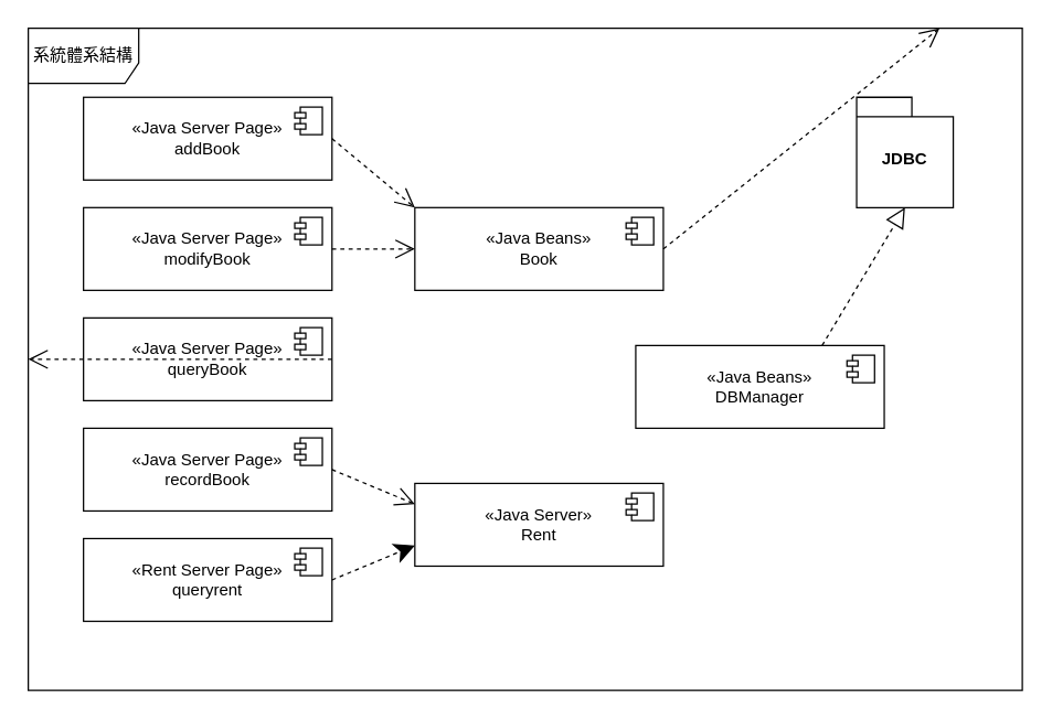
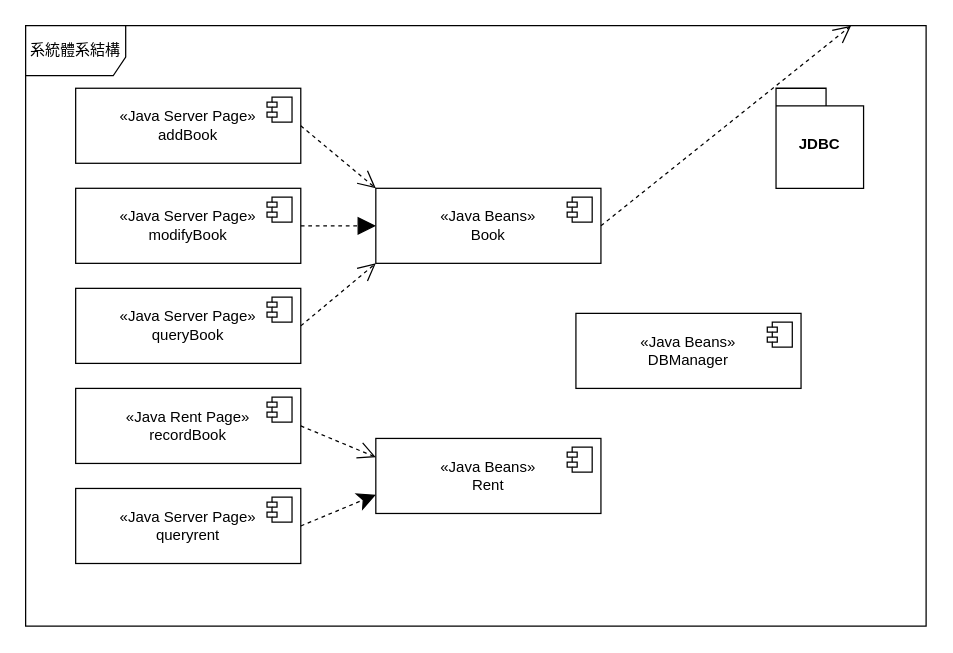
  <mxCell id="0" />
  <mxCell id="1" parent="0" />
  <mxCell id="2" value="«Java Server Page»&lt;br&gt;addBook" style="html=1;dropTarget=0;whiteSpace=wrap;" vertex="1" parent="1"><mxGeometry x="60" y="70" width="180" height="60" as="geometry" /></mxCell>
  <mxCell id="3" value="" style="shape=module;jettyWidth=8;jettyHeight=4;" vertex="1" parent="2"><mxGeometry x="1" width="20" height="20" relative="1" as="geometry"><mxPoint x="-27" y="7" as="offset" /></mxGeometry></mxCell>
  <mxCell id="4" value="系統體系結構" style="shape=umlFrame;whiteSpace=wrap;html=1;pointerEvents=0;width=80;height=40;" vertex="1" parent="1"><mxGeometry x="20" y="20" width="720" height="480" as="geometry" /></mxCell>
  <mxCell id="5" value="«Java Server Page»&lt;br&gt;modifyBook" style="html=1;dropTarget=0;whiteSpace=wrap;" vertex="1" parent="1"><mxGeometry x="60" y="150" width="180" height="60" as="geometry" /></mxCell>
  <mxCell id="6" value="" style="shape=module;jettyWidth=8;jettyHeight=4;" vertex="1" parent="5"><mxGeometry x="1" width="20" height="20" relative="1" as="geometry"><mxPoint x="-27" y="7" as="offset" /></mxGeometry></mxCell>
  <mxCell id="7" value="«Java Server Page»&lt;br&gt;queryBook" style="html=1;dropTarget=0;whiteSpace=wrap;" vertex="1" parent="1"><mxGeometry x="60" y="230" width="180" height="60" as="geometry" /></mxCell>
  <mxCell id="8" value="" style="shape=module;jettyWidth=8;jettyHeight=4;" vertex="1" parent="7"><mxGeometry x="1" width="20" height="20" relative="1" as="geometry"><mxPoint x="-27" y="7" as="offset" /></mxGeometry></mxCell>
- <mxCell id="9" value="«Java Server Page»&lt;br&gt;recordBook" style="html=1;dropTarget=0;whiteSpace=wrap;" vertex="1" parent="1"><mxGeometry x="60" y="310" width="180" height="60" as="geometry" /></mxCell>
+ <mxCell id="9" value="«Java Rent Page»&lt;br&gt;recordBook" style="html=1;dropTarget=0;whiteSpace=wrap;" vertex="1" parent="1"><mxGeometry x="60" y="310" width="180" height="60" as="geometry" /></mxCell>
  <mxCell id="10" value="" style="shape=module;jettyWidth=8;jettyHeight=4;" vertex="1" parent="9"><mxGeometry x="1" width="20" height="20" relative="1" as="geometry"><mxPoint x="-27" y="7" as="offset" /></mxGeometry></mxCell>
- <mxCell id="11" value="«Rent Server Page»&lt;br&gt;queryrent" style="html=1;dropTarget=0;whiteSpace=wrap;" vertex="1" parent="1"><mxGeometry x="60" y="390" width="180" height="60" as="geometry" /></mxCell>
+ <mxCell id="11" value="«Java Server Page»&lt;br&gt;queryrent" style="html=1;dropTarget=0;whiteSpace=wrap;" vertex="1" parent="1"><mxGeometry x="60" y="390" width="180" height="60" as="geometry" /></mxCell>
  <mxCell id="12" value="" style="shape=module;jettyWidth=8;jettyHeight=4;" vertex="1" parent="11"><mxGeometry x="1" width="20" height="20" relative="1" as="geometry"><mxPoint x="-27" y="7" as="offset" /></mxGeometry></mxCell>
  <mxCell id="13" value="«Java Beans»&lt;br&gt;Book" style="html=1;dropTarget=0;whiteSpace=wrap;" vertex="1" parent="1"><mxGeometry x="300" y="150" width="180" height="60" as="geometry" /></mxCell>
  <mxCell id="14" value="" style="shape=module;jettyWidth=8;jettyHeight=4;" vertex="1" parent="13"><mxGeometry x="1" width="20" height="20" relative="1" as="geometry"><mxPoint x="-27" y="7" as="offset" /></mxGeometry></mxCell>
- <mxCell id="15" value="«Java Server»&lt;br&gt;Rent" style="html=1;dropTarget=0;whiteSpace=wrap;" vertex="1" parent="1"><mxGeometry x="300" y="350" width="180" height="60" as="geometry" /></mxCell>
+ <mxCell id="15" value="«Java Beans»&lt;br&gt;Rent" style="html=1;dropTarget=0;whiteSpace=wrap;" vertex="1" parent="1"><mxGeometry x="300" y="350" width="180" height="60" as="geometry" /></mxCell>
  <mxCell id="16" value="" style="shape=module;jettyWidth=8;jettyHeight=4;" vertex="1" parent="15"><mxGeometry x="1" width="20" height="20" relative="1" as="geometry"><mxPoint x="-27" y="7" as="offset" /></mxGeometry></mxCell>
  <mxCell id="17" value="«Java Beans»&lt;br&gt;DBManager" style="html=1;dropTarget=0;whiteSpace=wrap;" vertex="1" parent="1"><mxGeometry x="460" y="250" width="180" height="60" as="geometry" /></mxCell>
  <mxCell id="18" value="" style="shape=module;jettyWidth=8;jettyHeight=4;" vertex="1" parent="17"><mxGeometry x="1" width="20" height="20" relative="1" as="geometry"><mxPoint x="-27" y="7" as="offset" /></mxGeometry></mxCell>
  <mxCell id="19" value="JDBC" style="shape=folder;fontStyle=1;spacingTop=10;tabWidth=40;tabHeight=14;tabPosition=left;html=1;whiteSpace=wrap;" vertex="1" parent="1"><mxGeometry x="620" y="70" width="70" height="80" as="geometry" /></mxCell>
  <mxCell id="20" value="" style="endArrow=open;endSize=12;dashed=1;html=1;rounded=0;exitX=1;exitY=0.5;exitDx=0;exitDy=0;entryX=0;entryY=0;entryDx=0;entryDy=0;" edge="1" parent="1" source="2" target="13"><mxGeometry x="-0.213" y="26" width="160" relative="1" as="geometry"><mxPoint x="310" y="170" as="sourcePoint" /><mxPoint x="470" y="170" as="targetPoint" /><mxPoint as="offset" /></mxGeometry></mxCell>
- <mxCell id="21" value="" style="endArrow=open;endSize=12;dashed=1;html=1;rounded=0;exitX=1;exitY=0.5;exitDx=0;exitDy=0;entryX=0;entryY=0.5;entryDx=0;entryDy=0;" edge="1" parent="1" source="5" target="13"><mxGeometry x="-0.213" y="26" width="160" relative="1" as="geometry"><mxPoint x="250" y="110" as="sourcePoint" /><mxPoint x="310" y="160" as="targetPoint" /><mxPoint as="offset" /></mxGeometry></mxCell>
- <mxCell id="22" value="" style="endArrow=open;endSize=12;dashed=1;html=1;rounded=0;exitX=1;exitY=0.5;exitDx=0;exitDy=0;" edge="1" parent="1" source="7" target="4"><mxGeometry x="-0.213" y="26" width="160" relative="1" as="geometry"><mxPoint x="250" y="190" as="sourcePoint" /><mxPoint x="310" y="190" as="targetPoint" /><mxPoint as="offset" /></mxGeometry></mxCell>
+ <mxCell id="21" value="" style="endArrow=block;endSize=12;dashed=1;html=1;rounded=0;exitX=1;exitY=0.5;exitDx=0;exitDy=0;entryX=0;entryY=0.5;entryDx=0;entryDy=0;" edge="1" parent="1" source="5" target="13"><mxGeometry x="-0.213" y="26" width="160" relative="1" as="geometry"><mxPoint x="250" y="110" as="sourcePoint" /><mxPoint x="310" y="160" as="targetPoint" /><mxPoint as="offset" /></mxGeometry></mxCell>
+ <mxCell id="22" value="" style="endArrow=open;endSize=12;dashed=1;html=1;rounded=0;exitX=1;exitY=0.5;exitDx=0;exitDy=0;entryX=0;entryY=1;entryDx=0;entryDy=0;" edge="1" parent="1" source="7" target="13"><mxGeometry x="-0.213" y="26" width="160" relative="1" as="geometry"><mxPoint x="250" y="190" as="sourcePoint" /><mxPoint x="310" y="190" as="targetPoint" /><mxPoint as="offset" /></mxGeometry></mxCell>
  <mxCell id="23" value="" style="endArrow=open;endSize=12;dashed=1;html=1;rounded=0;exitX=1;exitY=0.5;exitDx=0;exitDy=0;entryX=0;entryY=0.25;entryDx=0;entryDy=0;" edge="1" parent="1" source="9" target="15"><mxGeometry x="-0.213" y="26" width="160" relative="1" as="geometry"><mxPoint x="250" y="270" as="sourcePoint" /><mxPoint x="310" y="220" as="targetPoint" /><mxPoint as="offset" /></mxGeometry></mxCell>
  <mxCell id="24" value="" style="endArrow=classic;endSize=12;dashed=1;html=1;rounded=0;exitX=1;exitY=0.5;exitDx=0;exitDy=0;entryX=0;entryY=0.75;entryDx=0;entryDy=0;" edge="1" parent="1" source="11" target="15"><mxGeometry x="-0.213" y="26" width="160" relative="1" as="geometry"><mxPoint x="250" y="350" as="sourcePoint" /><mxPoint x="310" y="375" as="targetPoint" /><mxPoint as="offset" /></mxGeometry></mxCell>
  <mxCell id="25" value="" style="endArrow=open;endSize=12;dashed=1;html=1;rounded=0;exitX=1;exitY=0.5;exitDx=0;exitDy=0;" edge="1" parent="1" source="13" target="4"><mxGeometry x="-0.213" y="26" width="160" relative="1" as="geometry"><mxPoint x="250" y="350" as="sourcePoint" /><mxPoint x="310" y="375" as="targetPoint" /><mxPoint as="offset" /></mxGeometry></mxCell>
- <mxCell id="26" value="" style="endArrow=block;dashed=1;endFill=0;endSize=12;html=1;rounded=0;entryX=0.5;entryY=1;entryDx=0;entryDy=0;entryPerimeter=0;exitX=0.75;exitY=0;exitDx=0;exitDy=0;" edge="1" parent="1" source="17" target="19"><mxGeometry width="160" relative="1" as="geometry"><mxPoint x="310" y="370" as="sourcePoint" /><mxPoint x="470" y="370" as="targetPoint" /></mxGeometry></mxCell>
